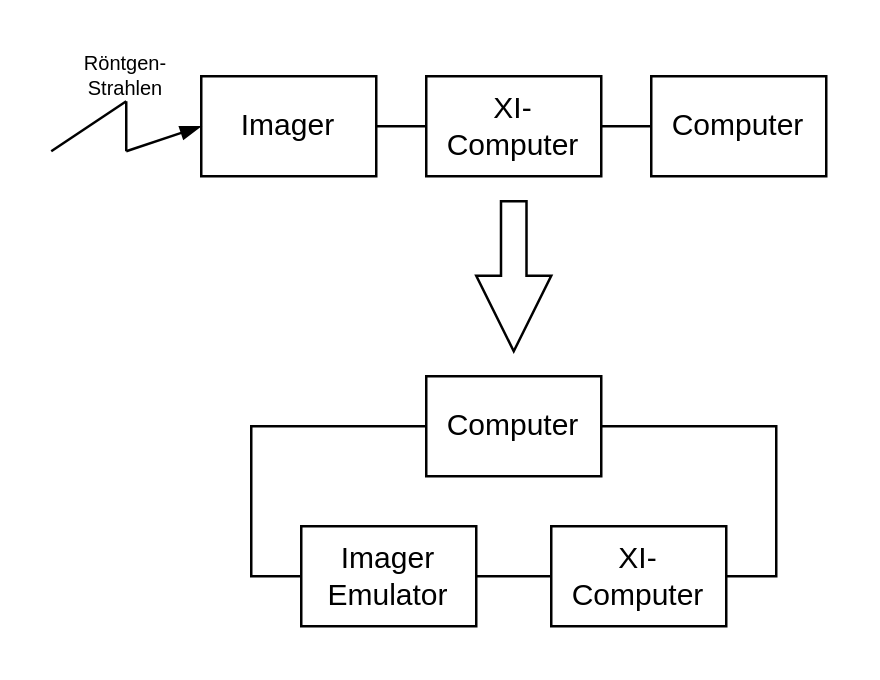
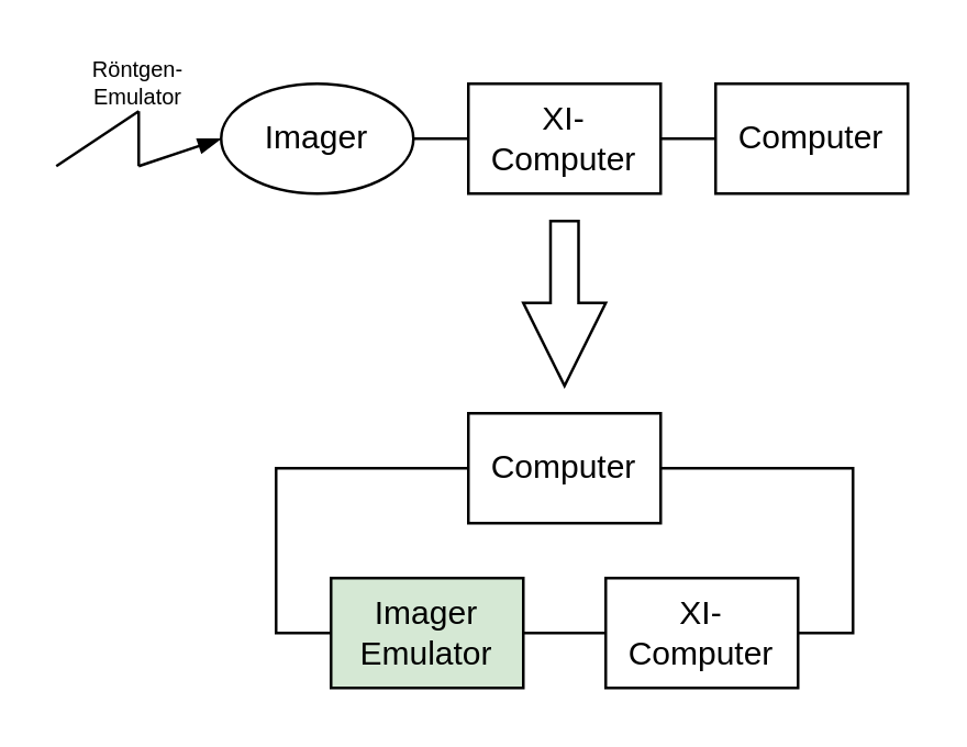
  <mxCell id="0" />
  <mxCell id="1" parent="0" />
  <mxCell id="2" style="edgeStyle=orthogonalEdgeStyle;rounded=0;orthogonalLoop=1;jettySize=auto;html=1;exitX=1;exitY=0.5;exitDx=0;exitDy=0;entryX=0;entryY=0.5;entryDx=0;entryDy=0;endArrow=none;endFill=0;" edge="1" parent="1" source="3" target="5"><mxGeometry relative="1" as="geometry" /></mxCell>
- <mxCell id="3" value="Imager" style="rounded=0;whiteSpace=wrap;html=1;" vertex="1" parent="1"><mxGeometry x="80" y="30" width="70" height="40" as="geometry" /></mxCell>
+ <mxCell id="3" value="Imager" style="ellipse;whiteSpace=wrap;html=1;" vertex="1" parent="1"><mxGeometry x="80" y="30" width="70" height="40" as="geometry" /></mxCell>
  <mxCell id="4" style="edgeStyle=orthogonalEdgeStyle;rounded=0;orthogonalLoop=1;jettySize=auto;html=1;exitX=1;exitY=0.5;exitDx=0;exitDy=0;entryX=0;entryY=0.5;entryDx=0;entryDy=0;endArrow=none;endFill=0;" edge="1" parent="1" source="5" target="6"><mxGeometry relative="1" as="geometry" /></mxCell>
  <mxCell id="5" value="XI-Computer" style="rounded=0;whiteSpace=wrap;html=1;" vertex="1" parent="1"><mxGeometry x="170" y="30" width="70" height="40" as="geometry" /></mxCell>
  <mxCell id="6" value="Computer" style="rounded=0;whiteSpace=wrap;html=1;" vertex="1" parent="1"><mxGeometry x="260" y="30" width="70" height="40" as="geometry" /></mxCell>
  <mxCell id="7" value="" style="html=1;shadow=0;dashed=0;align=center;verticalAlign=middle;shape=mxgraph.arrows2.arrow;dy=0.66;dx=30.21;direction=south;notch=0;" vertex="1" parent="1"><mxGeometry x="190" y="80" width="30" height="60" as="geometry" /></mxCell>
  <mxCell id="8" value="Computer" style="rounded=0;whiteSpace=wrap;html=1;" vertex="1" parent="1"><mxGeometry x="170" y="150" width="70" height="40" as="geometry" /></mxCell>
  <mxCell id="9" style="edgeStyle=orthogonalEdgeStyle;rounded=0;orthogonalLoop=1;jettySize=auto;html=1;exitX=1;exitY=0.5;exitDx=0;exitDy=0;entryX=0;entryY=0.5;entryDx=0;entryDy=0;endArrow=none;endFill=0;" edge="1" parent="1" source="11" target="13"><mxGeometry relative="1" as="geometry" /></mxCell>
  <mxCell id="10" style="edgeStyle=orthogonalEdgeStyle;rounded=0;orthogonalLoop=1;jettySize=auto;html=1;exitX=0;exitY=0.5;exitDx=0;exitDy=0;entryX=0;entryY=0.5;entryDx=0;entryDy=0;endArrow=none;endFill=0;" edge="1" parent="1" source="11" target="8"><mxGeometry relative="1" as="geometry" /></mxCell>
- <mxCell id="11" value="Imager Emulator" style="rounded=0;whiteSpace=wrap;html=1;" vertex="1" parent="1"><mxGeometry x="120" y="210" width="70" height="40" as="geometry" /></mxCell>
+ <mxCell id="11" value="Imager Emulator" style="rounded=0;whiteSpace=wrap;html=1;fillColor=#d5e8d4;" vertex="1" parent="1"><mxGeometry x="120" y="210" width="70" height="40" as="geometry" /></mxCell>
  <mxCell id="12" style="edgeStyle=orthogonalEdgeStyle;rounded=0;orthogonalLoop=1;jettySize=auto;html=1;exitX=1;exitY=0.5;exitDx=0;exitDy=0;entryX=1;entryY=0.5;entryDx=0;entryDy=0;endArrow=none;endFill=0;" edge="1" parent="1" source="13" target="8"><mxGeometry relative="1" as="geometry" /></mxCell>
  <mxCell id="13" value="XI-Computer" style="rounded=0;whiteSpace=wrap;html=1;" vertex="1" parent="1"><mxGeometry x="220" y="210" width="70" height="40" as="geometry" /></mxCell>
  <mxCell id="14" value="" style="group" vertex="1" connectable="0" parent="1"><mxGeometry x="20" y="40" width="60" height="20" as="geometry" /></mxCell>
  <mxCell id="15" value="" style="group" vertex="1" connectable="0" parent="14"><mxGeometry width="60" height="20" as="geometry" /></mxCell>
  <mxCell id="16" value="" style="group" vertex="1" connectable="0" parent="15"><mxGeometry width="60" height="20" as="geometry" /></mxCell>
  <mxCell id="17" value="" style="endArrow=none;html=1;" edge="1" parent="16"><mxGeometry width="50" height="50" relative="1" as="geometry"><mxPoint y="20" as="sourcePoint" /><mxPoint x="30" as="targetPoint" /></mxGeometry></mxCell>
  <mxCell id="18" value="" style="endArrow=none;html=1;" edge="1" parent="16"><mxGeometry width="50" height="50" relative="1" as="geometry"><mxPoint x="30" y="20" as="sourcePoint" /><mxPoint x="30" as="targetPoint" /><Array as="points"><mxPoint x="30" y="10" /></Array></mxGeometry></mxCell>
  <mxCell id="19" value="" style="endArrow=blockThin;html=1;endFill=1;" edge="1" parent="16"><mxGeometry width="50" height="50" relative="1" as="geometry"><mxPoint x="30" y="20" as="sourcePoint" /><mxPoint x="60" y="10" as="targetPoint" /></mxGeometry></mxCell>
- <mxCell id="20" value="Röntgen-&lt;br style=&quot;font-size: 8px;&quot;&gt;Strahlen" style="text;html=1;strokeColor=none;fillColor=none;align=center;verticalAlign=middle;whiteSpace=wrap;rounded=0;fontSize=8;" vertex="1" parent="1"><mxGeometry x="25" y="20" width="50" height="20" as="geometry" /></mxCell>
+ <mxCell id="20" value="Röntgen-&lt;br style=&quot;font-size: 8px;&quot;&gt;Emulator" style="text;html=1;strokeColor=none;fillColor=none;align=center;verticalAlign=middle;whiteSpace=wrap;rounded=0;fontSize=8;" vertex="1" parent="1"><mxGeometry x="25" y="20" width="50" height="20" as="geometry" /></mxCell>
